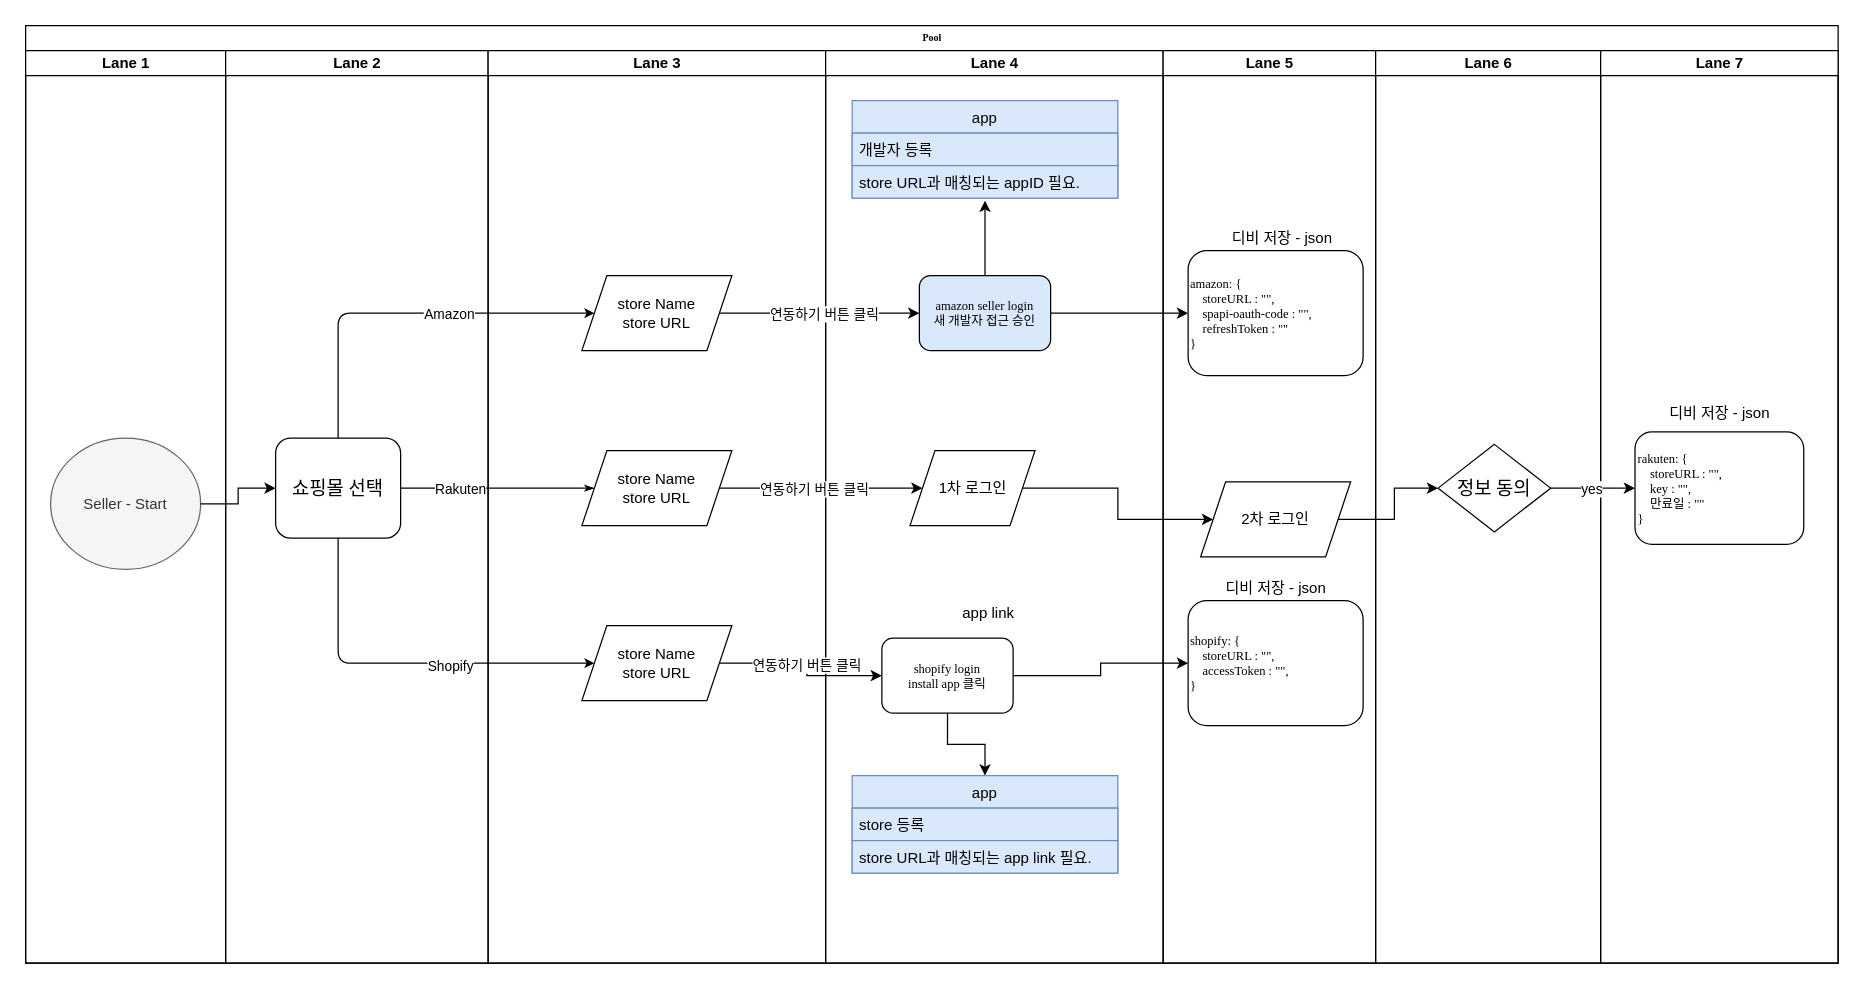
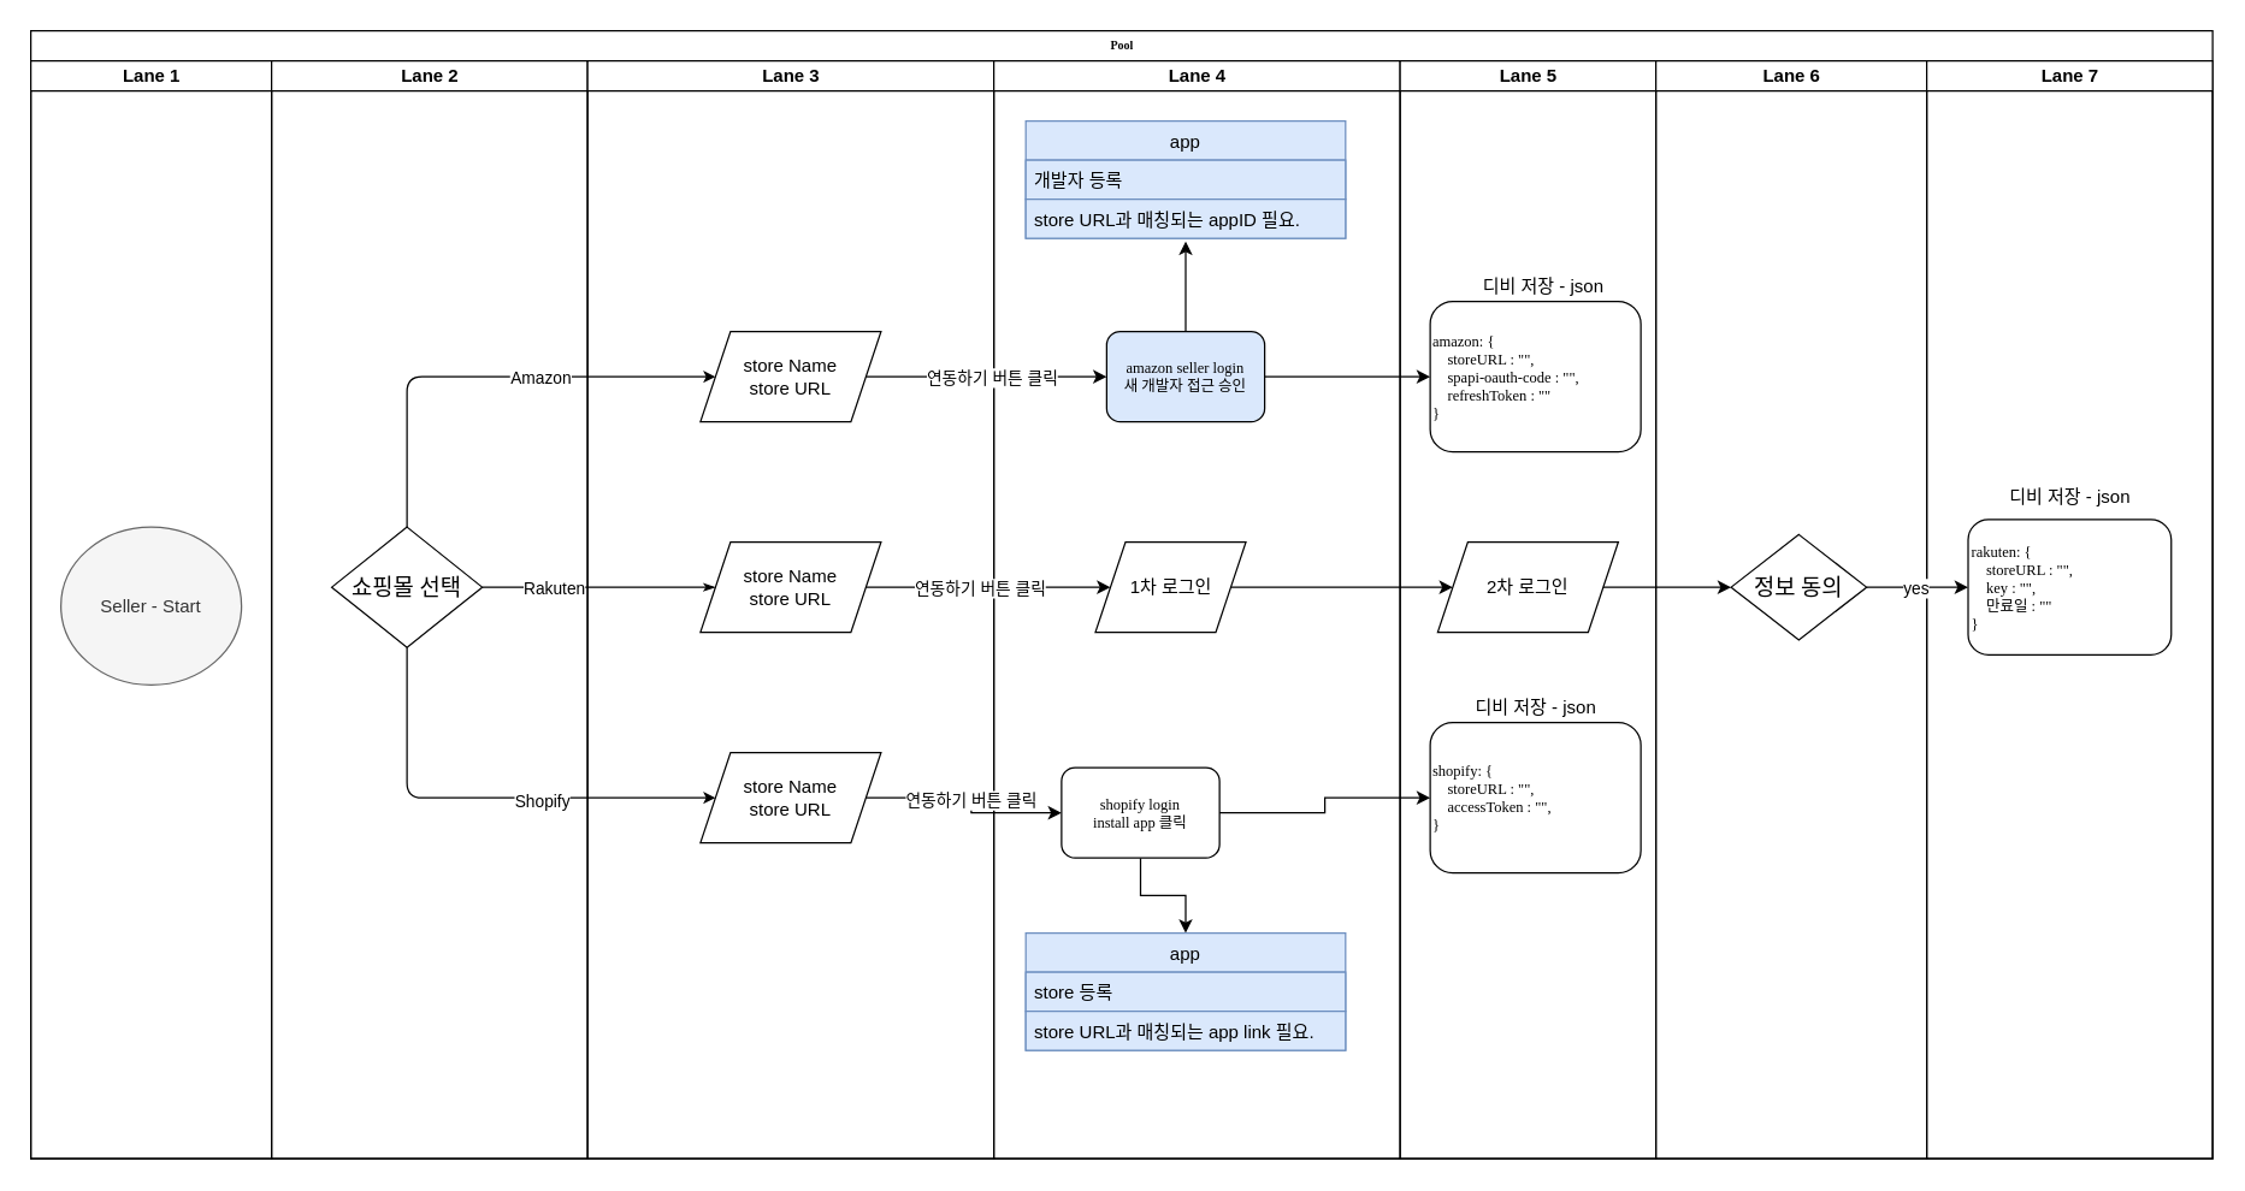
  <mxCell id="0" />
  <mxCell id="1" parent="0" />
  <mxCell id="2" value="Pool" style="swimlane;html=1;childLayout=stackLayout;startSize=20;rounded=0;shadow=0;labelBackgroundColor=none;strokeWidth=1;fontFamily=Verdana;fontSize=8;align=center;" parent="1" vertex="1"><mxGeometry x="20" y="20" width="1450" height="750" as="geometry" /></mxCell>
  <mxCell id="3" value="Lane 1" style="swimlane;html=1;startSize=20;" parent="2" vertex="1"><mxGeometry y="20" width="160" height="730" as="geometry" /></mxCell>
  <mxCell id="4" value="Seller - Start" style="ellipse;whiteSpace=wrap;html=1;fillColor=#f5f5f5;strokeColor=#666666;fontColor=#333333;" parent="3" vertex="1"><mxGeometry x="20" y="310" width="120" height="105" as="geometry" /></mxCell>
  <mxCell id="5" style="edgeStyle=orthogonalEdgeStyle;rounded=1;html=1;labelBackgroundColor=none;startArrow=none;startFill=0;startSize=5;endArrow=classicThin;endFill=1;endSize=5;jettySize=auto;orthogonalLoop=1;strokeWidth=1;fontFamily=Verdana;fontSize=8;entryX=0;entryY=0.5;entryDx=0;entryDy=0;" parent="2" source="8" target="11" edge="1"><mxGeometry relative="1" as="geometry"><mxPoint x="350" y="370" as="targetPoint" /></mxGeometry></mxCell>
  <mxCell id="6" value="Rakuten" style="edgeLabel;html=1;align=center;verticalAlign=middle;resizable=0;points=[];" parent="5" vertex="1" connectable="0"><mxGeometry x="-0.48" y="-1" relative="1" as="geometry"><mxPoint x="7" y="-1" as="offset" /></mxGeometry></mxCell>
  <mxCell id="7" value="Lane 2" style="swimlane;html=1;startSize=20;" parent="2" vertex="1"><mxGeometry x="160" y="20" width="210" height="730" as="geometry" /></mxCell>
- <mxCell id="8" value="&lt;font style=&quot;font-size: 15px&quot;&gt;쇼핑몰 선택&lt;/font&gt;" style="whiteSpace=wrap;html=1;shadow=0;labelBackgroundColor=none;strokeWidth=1;fontFamily=Verdana;fontSize=8;align=center;rounded=1;" parent="7" vertex="1"><mxGeometry x="40" y="310" width="100" height="80" as="geometry" /></mxCell>
+ <mxCell id="8" value="&lt;font style=&quot;font-size: 15px&quot;&gt;쇼핑몰 선택&lt;/font&gt;" style="rhombus;whiteSpace=wrap;html=1;rounded=0;shadow=0;labelBackgroundColor=none;strokeWidth=1;fontFamily=Verdana;fontSize=8;align=center;" parent="7" vertex="1"><mxGeometry x="40" y="310" width="100" height="80" as="geometry" /></mxCell>
  <mxCell id="9" value="Lane 3" style="swimlane;html=1;startSize=20;" parent="2" vertex="1"><mxGeometry x="370" y="20" width="270" height="730" as="geometry" /></mxCell>
  <mxCell id="10" value="store Name&lt;br&gt;store URL" style="shape=parallelogram;perimeter=parallelogramPerimeter;whiteSpace=wrap;html=1;fixedSize=1;" parent="9" vertex="1"><mxGeometry x="75" y="180" width="120" height="60" as="geometry" /></mxCell>
  <mxCell id="11" value="store Name&lt;span&gt;&lt;br&gt;store URL&lt;/span&gt;" style="shape=parallelogram;perimeter=parallelogramPerimeter;whiteSpace=wrap;html=1;fixedSize=1;" parent="9" vertex="1"><mxGeometry x="75" y="320" width="120" height="60" as="geometry" /></mxCell>
  <mxCell id="12" value="store Name&lt;span&gt;&lt;br&gt;store URL&lt;/span&gt;" style="shape=parallelogram;perimeter=parallelogramPerimeter;whiteSpace=wrap;html=1;fixedSize=1;" parent="9" vertex="1"><mxGeometry x="75" y="460" width="120" height="60" as="geometry" /></mxCell>
  <mxCell id="13" value="Lane 4" style="swimlane;html=1;startSize=20;" parent="2" vertex="1"><mxGeometry x="640" y="20" width="270" height="730" as="geometry" /></mxCell>
  <mxCell id="14" value="&lt;font style=&quot;font-size: 10px&quot;&gt;amazon seller login&lt;br&gt;새 개발자 접근 승인&lt;/font&gt;" style="rounded=1;whiteSpace=wrap;html=1;shadow=0;labelBackgroundColor=none;strokeWidth=1;fontFamily=Verdana;fontSize=8;align=center;fillColor=#dae8fc;" parent="13" vertex="1"><mxGeometry x="75" y="180" width="105" height="60" as="geometry" /></mxCell>
  <mxCell id="15" value="&lt;span&gt;1차 로그인&lt;/span&gt;" style="shape=parallelogram;perimeter=parallelogramPerimeter;whiteSpace=wrap;html=1;fixedSize=1;" parent="13" vertex="1"><mxGeometry x="67.5" y="320" width="100" height="60" as="geometry" /></mxCell>
  <mxCell id="16" style="edgeStyle=orthogonalEdgeStyle;rounded=0;orthogonalLoop=1;jettySize=auto;html=1;entryX=0.5;entryY=0;entryDx=0;entryDy=0;startArrow=none;startFill=0;endArrow=classic;endFill=1;" parent="13" source="17" target="18" edge="1"><mxGeometry relative="1" as="geometry" /></mxCell>
  <mxCell id="17" value="&lt;font style=&quot;font-size: 10px&quot;&gt;shopify login&lt;br&gt;install app 클릭&lt;/font&gt;" style="rounded=1;whiteSpace=wrap;html=1;shadow=0;labelBackgroundColor=none;strokeWidth=1;fontFamily=Verdana;fontSize=8;align=center;" parent="13" vertex="1"><mxGeometry x="45" y="470" width="105" height="60" as="geometry" /></mxCell>
  <mxCell id="18" value="app" style="swimlane;fontStyle=0;childLayout=stackLayout;horizontal=1;startSize=26;horizontalStack=0;resizeParent=1;resizeParentMax=0;resizeLast=0;collapsible=1;marginBottom=0;fillColor=#dae8fc;strokeColor=#6c8ebf;" parent="13" vertex="1"><mxGeometry x="21.25" y="580" width="212.5" height="78" as="geometry" /></mxCell>
  <mxCell id="19" value="store 등록" style="text;strokeColor=#6c8ebf;fillColor=#dae8fc;align=left;verticalAlign=top;spacingLeft=4;spacingRight=4;overflow=hidden;rotatable=0;points=[[0,0.5],[1,0.5]];portConstraint=eastwest;" parent="18" vertex="1"><mxGeometry y="26" width="212.5" height="26" as="geometry" /></mxCell>
  <mxCell id="20" value="store URL과 매칭되는 app link 필요." style="text;strokeColor=#6c8ebf;fillColor=#dae8fc;align=left;verticalAlign=top;spacingLeft=4;spacingRight=4;overflow=hidden;rotatable=0;points=[[0,0.5],[1,0.5]];portConstraint=eastwest;" parent="18" vertex="1"><mxGeometry y="52" width="212.5" height="26" as="geometry" /></mxCell>
  <mxCell id="21" value="app" style="swimlane;fontStyle=0;childLayout=stackLayout;horizontal=1;startSize=26;horizontalStack=0;resizeParent=1;resizeParentMax=0;resizeLast=0;collapsible=1;marginBottom=0;fillColor=#dae8fc;strokeColor=#6c8ebf;" parent="13" vertex="1"><mxGeometry x="21.25" y="40" width="212.5" height="78" as="geometry" /></mxCell>
  <mxCell id="22" value="개발자 등록" style="text;strokeColor=#6c8ebf;fillColor=#dae8fc;align=left;verticalAlign=top;spacingLeft=4;spacingRight=4;overflow=hidden;rotatable=0;points=[[0,0.5],[1,0.5]];portConstraint=eastwest;" parent="21" vertex="1"><mxGeometry y="26" width="212.5" height="26" as="geometry" /></mxCell>
  <mxCell id="23" value="store URL과 매칭되는 appID 필요." style="text;strokeColor=#6c8ebf;fillColor=#dae8fc;align=left;verticalAlign=top;spacingLeft=4;spacingRight=4;overflow=hidden;rotatable=0;points=[[0,0.5],[1,0.5]];portConstraint=eastwest;" parent="21" vertex="1"><mxGeometry y="52" width="212.5" height="26" as="geometry" /></mxCell>
  <mxCell id="24" value="Lane 5" style="swimlane;html=1;startSize=20;" parent="2" vertex="1"><mxGeometry x="910" y="20" width="170" height="730" as="geometry" /></mxCell>
  <mxCell id="25" value="&lt;font style=&quot;font-size: 10px&quot;&gt;amazon: {&lt;br&gt;&amp;nbsp; &amp;nbsp; storeURL : &quot;&quot;,&lt;br&gt;&amp;nbsp; &amp;nbsp; spapi-oauth-code : &quot;&quot;,&lt;br&gt;&amp;nbsp; &amp;nbsp; refreshToken : &quot;&quot;&lt;br&gt;}&lt;/font&gt;" style="rounded=1;whiteSpace=wrap;html=1;shadow=0;labelBackgroundColor=none;strokeWidth=1;fontFamily=Verdana;fontSize=8;align=left;" parent="24" vertex="1"><mxGeometry x="20" y="160" width="140" height="100" as="geometry" /></mxCell>
- <mxCell id="26" value="&lt;span&gt;2차 로그인&lt;/span&gt;" style="shape=parallelogram;perimeter=parallelogramPerimeter;whiteSpace=wrap;html=1;fixedSize=1;" parent="24" vertex="1"><mxGeometry x="30" y="345" width="120" height="60" as="geometry" /></mxCell>
+ <mxCell id="26" value="&lt;span&gt;2차 로그인&lt;/span&gt;" style="shape=parallelogram;perimeter=parallelogramPerimeter;whiteSpace=wrap;html=1;fixedSize=1;" parent="24" vertex="1"><mxGeometry x="25" y="320" width="120" height="60" as="geometry" /></mxCell>
  <mxCell id="27" value="디비 저장 - json" style="text;html=1;align=center;verticalAlign=middle;resizable=0;points=[];autosize=1;strokeColor=none;" parent="24" vertex="1"><mxGeometry x="50" y="140" width="90" height="20" as="geometry" /></mxCell>
  <mxCell id="28" value="&lt;font style=&quot;font-size: 10px&quot;&gt;shopify: {&lt;br&gt;&amp;nbsp; &amp;nbsp; storeURL : &quot;&quot;,&lt;br&gt;&amp;nbsp; &amp;nbsp; accessToken : &quot;&quot;,&lt;br&gt;}&lt;/font&gt;" style="rounded=1;whiteSpace=wrap;html=1;shadow=0;labelBackgroundColor=none;strokeWidth=1;fontFamily=Verdana;fontSize=8;align=left;" parent="24" vertex="1"><mxGeometry x="20" y="440" width="140" height="100" as="geometry" /></mxCell>
  <mxCell id="29" value="디비 저장 - json" style="text;html=1;align=center;verticalAlign=middle;resizable=0;points=[];autosize=1;strokeColor=none;" parent="24" vertex="1"><mxGeometry x="45" y="420" width="90" height="20" as="geometry" /></mxCell>
  <mxCell id="30" style="edgeStyle=orthogonalEdgeStyle;rounded=1;html=1;labelBackgroundColor=none;startArrow=classic;startFill=1;startSize=5;endArrow=none;endFill=0;endSize=5;jettySize=auto;orthogonalLoop=1;strokeWidth=1;fontFamily=Verdana;fontSize=8;exitX=0;exitY=0.5;exitDx=0;exitDy=0;" parent="2" source="10" target="8" edge="1"><mxGeometry relative="1" as="geometry"><mxPoint x="350" y="230" as="sourcePoint" /></mxGeometry></mxCell>
  <mxCell id="31" value="Amazon" style="edgeLabel;html=1;align=center;verticalAlign=middle;resizable=0;points=[];" parent="30" vertex="1" connectable="0"><mxGeometry x="-0.11" y="2" relative="1" as="geometry"><mxPoint x="19" y="-2" as="offset" /></mxGeometry></mxCell>
  <mxCell id="32" style="edgeStyle=orthogonalEdgeStyle;rounded=1;html=1;labelBackgroundColor=none;startArrow=classic;startFill=1;startSize=5;endArrow=none;endFill=0;endSize=5;jettySize=auto;orthogonalLoop=1;strokeWidth=1;fontFamily=Verdana;fontSize=8;entryX=0.5;entryY=1;entryDx=0;entryDy=0;exitX=0;exitY=0.5;exitDx=0;exitDy=0;" parent="2" source="12" target="8" edge="1"><mxGeometry relative="1" as="geometry"><mxPoint x="350" y="510" as="sourcePoint" /><mxPoint x="210" y="625" as="targetPoint" /></mxGeometry></mxCell>
  <mxCell id="33" value="Shopify" style="edgeLabel;html=1;align=center;verticalAlign=middle;resizable=0;points=[];" parent="32" vertex="1" connectable="0"><mxGeometry x="-0.24" y="2" relative="1" as="geometry"><mxPoint as="offset" /></mxGeometry></mxCell>
- <mxCell id="34" style="edgeStyle=orthogonalEdgeStyle;rounded=0;orthogonalLoop=1;jettySize=auto;html=1;entryX=0;entryY=0.5;entryDx=0;entryDy=0;startArrow=none;startFill=0;endArrow=classic;endFill=1;" parent="2" source="4" target="8" edge="1"><mxGeometry relative="1" as="geometry" /></mxCell>
  <mxCell id="35" style="edgeStyle=orthogonalEdgeStyle;rounded=0;orthogonalLoop=1;jettySize=auto;html=1;entryX=0;entryY=0.5;entryDx=0;entryDy=0;startArrow=none;startFill=0;endArrow=classic;endFill=1;" parent="2" source="11" target="15" edge="1"><mxGeometry relative="1" as="geometry" /></mxCell>
  <mxCell id="36" value="연동하기 버튼 클릭" style="edgeLabel;html=1;align=center;verticalAlign=middle;resizable=0;points=[];" parent="35" vertex="1" connectable="0"><mxGeometry x="-0.188" relative="1" as="geometry"><mxPoint x="9" as="offset" /></mxGeometry></mxCell>
  <mxCell id="37" style="edgeStyle=orthogonalEdgeStyle;rounded=0;orthogonalLoop=1;jettySize=auto;html=1;startArrow=none;startFill=0;endArrow=classic;endFill=1;" parent="2" source="15" target="26" edge="1"><mxGeometry relative="1" as="geometry" /></mxCell>
  <mxCell id="38" style="edgeStyle=orthogonalEdgeStyle;rounded=0;orthogonalLoop=1;jettySize=auto;html=1;entryX=0;entryY=0.5;entryDx=0;entryDy=0;startArrow=none;startFill=0;endArrow=classic;endFill=1;" parent="2" source="10" target="14" edge="1"><mxGeometry relative="1" as="geometry" /></mxCell>
  <mxCell id="39" value="연동하기 버튼 클릭" style="edgeLabel;html=1;align=center;verticalAlign=middle;resizable=0;points=[];" parent="38" vertex="1" connectable="0"><mxGeometry x="0.28" y="-2" relative="1" as="geometry"><mxPoint x="-19" y="-2" as="offset" /></mxGeometry></mxCell>
  <mxCell id="40" style="edgeStyle=orthogonalEdgeStyle;rounded=0;orthogonalLoop=1;jettySize=auto;html=1;startArrow=none;startFill=0;endArrow=classic;endFill=1;" parent="2" source="14" target="25" edge="1"><mxGeometry relative="1" as="geometry" /></mxCell>
  <mxCell id="41" style="edgeStyle=orthogonalEdgeStyle;rounded=0;orthogonalLoop=1;jettySize=auto;html=1;entryX=0;entryY=0.5;entryDx=0;entryDy=0;startArrow=none;startFill=0;endArrow=classic;endFill=1;" parent="2" source="26" target="43" edge="1"><mxGeometry relative="1" as="geometry" /></mxCell>
  <mxCell id="42" value="Lane 6" style="swimlane;html=1;startSize=20;" parent="2" vertex="1"><mxGeometry x="1080" y="20" width="180" height="730" as="geometry" /></mxCell>
  <mxCell id="43" value="&lt;font style=&quot;font-size: 15px&quot;&gt;정보 동의&lt;/font&gt;" style="rhombus;whiteSpace=wrap;html=1;rounded=0;shadow=0;labelBackgroundColor=none;strokeWidth=1;fontFamily=Verdana;fontSize=8;align=center;" parent="42" vertex="1"><mxGeometry x="50" y="315" width="90" height="70" as="geometry" /></mxCell>
  <mxCell id="44" value="Lane 7" style="swimlane;html=1;startSize=20;" parent="2" vertex="1"><mxGeometry x="1260" y="20" width="190" height="730" as="geometry"><mxRectangle x="1290" y="60" width="70" height="20" as="alternateBounds" /></mxGeometry></mxCell>
  <mxCell id="45" value="&lt;span style=&quot;font-size: 10px&quot;&gt;rakuten: {&lt;/span&gt;&lt;br style=&quot;font-size: 10px&quot;&gt;&lt;span style=&quot;font-size: 10px&quot;&gt;&amp;nbsp; &amp;nbsp; storeURL : &quot;&quot;,&lt;/span&gt;&lt;br style=&quot;font-size: 10px&quot;&gt;&lt;span style=&quot;font-size: 10px&quot;&gt;&amp;nbsp; &amp;nbsp; key : &quot;&quot;,&lt;/span&gt;&lt;br style=&quot;font-size: 10px&quot;&gt;&lt;span style=&quot;font-size: 10px&quot;&gt;&amp;nbsp; &amp;nbsp; 만료일 : &quot;&quot;&lt;/span&gt;&lt;br style=&quot;font-size: 10px&quot;&gt;&lt;span style=&quot;font-size: 10px&quot;&gt;}&lt;/span&gt;" style="rounded=1;whiteSpace=wrap;html=1;shadow=0;labelBackgroundColor=none;strokeWidth=1;fontFamily=Verdana;fontSize=8;align=left;" parent="44" vertex="1"><mxGeometry x="27.5" y="305" width="135" height="90" as="geometry" /></mxCell>
  <mxCell id="46" value="디비 저장 - json" style="text;html=1;align=center;verticalAlign=middle;resizable=0;points=[];autosize=1;strokeColor=none;" parent="44" vertex="1"><mxGeometry x="50" y="280" width="90" height="20" as="geometry" /></mxCell>
  <mxCell id="47" style="edgeStyle=orthogonalEdgeStyle;rounded=0;orthogonalLoop=1;jettySize=auto;html=1;startArrow=none;startFill=0;endArrow=classic;endFill=1;" parent="2" source="43" target="45" edge="1"><mxGeometry relative="1" as="geometry" /></mxCell>
  <mxCell id="48" value="yes" style="edgeLabel;html=1;align=center;verticalAlign=middle;resizable=0;points=[];" parent="47" vertex="1" connectable="0"><mxGeometry x="-0.052" relative="1" as="geometry"><mxPoint as="offset" /></mxGeometry></mxCell>
  <mxCell id="49" style="edgeStyle=orthogonalEdgeStyle;rounded=0;orthogonalLoop=1;jettySize=auto;html=1;entryX=0;entryY=0.5;entryDx=0;entryDy=0;startArrow=none;startFill=0;endArrow=classic;endFill=1;" parent="2" source="12" target="17" edge="1"><mxGeometry relative="1" as="geometry" /></mxCell>
  <mxCell id="50" value="연동하기 버튼 클릭" style="edgeLabel;html=1;align=center;verticalAlign=middle;resizable=0;points=[];" parent="49" vertex="1" connectable="0"><mxGeometry x="-0.013" y="-1" relative="1" as="geometry"><mxPoint as="offset" /></mxGeometry></mxCell>
  <mxCell id="51" style="edgeStyle=orthogonalEdgeStyle;rounded=0;orthogonalLoop=1;jettySize=auto;html=1;entryX=0;entryY=0.5;entryDx=0;entryDy=0;startArrow=none;startFill=0;endArrow=classic;endFill=1;" parent="2" source="17" target="28" edge="1"><mxGeometry relative="1" as="geometry" /></mxCell>
- <mxCell id="52" value="app link" style="text;html=1;align=center;verticalAlign=middle;resizable=0;points=[];autosize=1;strokeColor=none;" parent="1" vertex="1"><mxGeometry x="760" y="480" width="60" height="20" as="geometry" /></mxCell>
  <mxCell id="53" style="edgeStyle=orthogonalEdgeStyle;rounded=0;orthogonalLoop=1;jettySize=auto;html=1;startArrow=none;startFill=0;endArrow=classic;endFill=1;" parent="1" source="14" edge="1"><mxGeometry relative="1" as="geometry"><mxPoint x="787.5" y="160" as="targetPoint" /></mxGeometry></mxCell>
